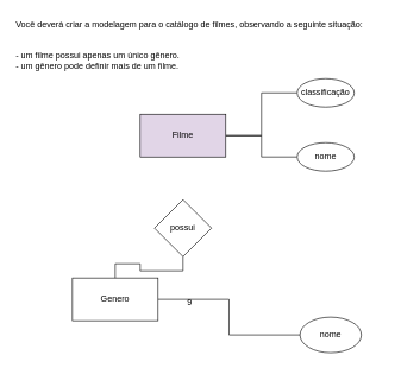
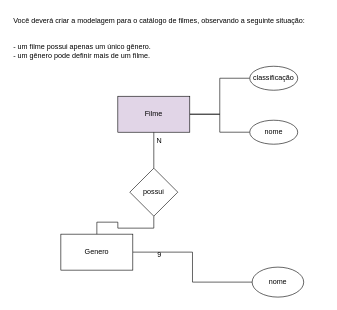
  <mxCell id="0" />
  <mxCell id="1" parent="0" />
  <mxCell id="2" value="Você deverá criar a modelagem para o catálogo de filmes, observando a seguinte situação:&#10;&#10;&#10;- um filme possui apenas um único gênero.&#10;- um gênero pode definir mais de um filme." style="text;whiteSpace=wrap;" vertex="1" parent="1"><mxGeometry x="20" y="20" width="520" height="100" as="geometry" /></mxCell>
  <mxCell id="3" style="edgeStyle=orthogonalEdgeStyle;rounded=0;orthogonalLoop=1;jettySize=auto;html=1;entryX=0;entryY=0.5;entryDx=0;entryDy=0;endArrow=none;endFill=0;" edge="1" parent="1" source="6" target="11"><mxGeometry relative="1" as="geometry" /></mxCell>
  <mxCell id="4" style="edgeStyle=orthogonalEdgeStyle;rounded=0;orthogonalLoop=1;jettySize=auto;html=1;entryX=0;entryY=0.5;entryDx=0;entryDy=0;endArrow=none;endFill=0;" edge="1" parent="1" source="6" target="12"><mxGeometry relative="1" as="geometry" /></mxCell>
+ <mxCell id="5" style="edgeStyle=orthogonalEdgeStyle;rounded=0;orthogonalLoop=1;jettySize=auto;html=1;entryX=0.5;entryY=0;entryDx=0;entryDy=0;endArrow=none;endFill=0;" edge="1" parent="1" source="6" target="10"><mxGeometry relative="1" as="geometry" /></mxCell>
  <mxCell id="6" value="Filme" style="rounded=0;whiteSpace=wrap;html=1;fillColor=#e1d5e7;" vertex="1" parent="1"><mxGeometry x="196" y="160" width="120" height="60" as="geometry" /></mxCell>
  <mxCell id="7" style="edgeStyle=orthogonalEdgeStyle;rounded=0;orthogonalLoop=1;jettySize=auto;html=1;entryX=0;entryY=0.5;entryDx=0;entryDy=0;endArrow=none;endFill=0;" edge="1" parent="1" source="8" target="13"><mxGeometry relative="1" as="geometry" /></mxCell>
  <mxCell id="8" value="Genero" style="rounded=0;whiteSpace=wrap;html=1;" vertex="1" parent="1"><mxGeometry x="101" y="390" width="120" height="60" as="geometry" /></mxCell>
  <mxCell id="9" style="edgeStyle=orthogonalEdgeStyle;rounded=0;orthogonalLoop=1;jettySize=auto;html=1;entryX=0.5;entryY=0;entryDx=0;entryDy=0;endArrow=none;endFill=0;" edge="1" parent="1" source="10" target="8"><mxGeometry relative="1" as="geometry" /></mxCell>
  <mxCell id="10" value="possui" style="rhombus;whiteSpace=wrap;html=1;" vertex="1" parent="1"><mxGeometry x="216" y="280" width="80" height="80" as="geometry" /></mxCell>
  <mxCell id="11" value="classificação" style="ellipse;whiteSpace=wrap;html=1;" vertex="1" parent="1"><mxGeometry x="416" y="110" width="80" height="40" as="geometry" /></mxCell>
  <mxCell id="12" value="nome" style="ellipse;whiteSpace=wrap;html=1;" vertex="1" parent="1"><mxGeometry x="416" y="200" width="80" height="40" as="geometry" /></mxCell>
  <mxCell id="13" value="nome" style="ellipse;whiteSpace=wrap;html=1;" vertex="1" parent="1"><mxGeometry x="420" y="445" width="86" height="50" as="geometry" /></mxCell>
  <mxCell id="14" value="9" style="text;html=1;align=center;verticalAlign=middle;resizable=0;points=[];autosize=1;strokeColor=none;fillColor=none;" vertex="1" parent="1"><mxGeometry x="250" y="410" width="30" height="30" as="geometry" /></mxCell>
+ <mxCell id="15" value="N" style="text;html=1;align=center;verticalAlign=middle;resizable=0;points=[];autosize=1;strokeColor=none;fillColor=none;" vertex="1" parent="1"><mxGeometry x="250" y="220" width="30" height="30" as="geometry" /></mxCell>
